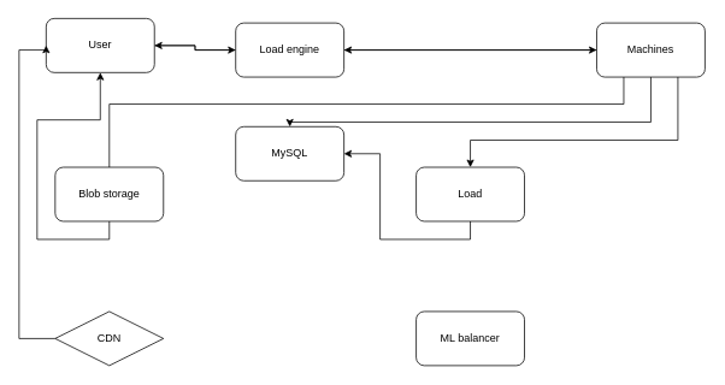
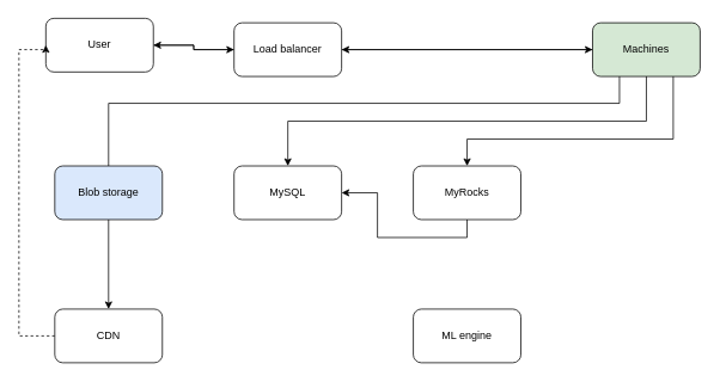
  <mxCell id="0" />
  <mxCell id="1" parent="0" />
  <mxCell id="2" style="edgeStyle=orthogonalEdgeStyle;rounded=0;orthogonalLoop=1;jettySize=auto;html=1;exitX=1;exitY=0.5;exitDx=0;exitDy=0;entryX=0;entryY=0.5;entryDx=0;entryDy=0;" parent="1" source="3" target="7" edge="1"><mxGeometry relative="1" as="geometry" /></mxCell>
  <mxCell id="3" value="User" style="rounded=1;whiteSpace=wrap;html=1;" parent="1" vertex="1"><mxGeometry x="50" y="20" width="120" height="60" as="geometry" /></mxCell>
  <mxCell id="4" style="edgeStyle=orthogonalEdgeStyle;rounded=0;orthogonalLoop=1;jettySize=auto;html=1;exitX=0;exitY=0.5;exitDx=0;exitDy=0;entryX=1;entryY=0.5;entryDx=0;entryDy=0;" parent="1" source="7" target="3" edge="1"><mxGeometry relative="1" as="geometry" /></mxCell>
  <mxCell id="5" style="edgeStyle=orthogonalEdgeStyle;rounded=0;orthogonalLoop=1;jettySize=auto;html=1;exitX=1;exitY=0.5;exitDx=0;exitDy=0;entryX=1;entryY=0.5;entryDx=0;entryDy=0;" edge="1" parent="1" source="7" target="7"><mxGeometry relative="1" as="geometry" /></mxCell>
  <mxCell id="6" style="edgeStyle=orthogonalEdgeStyle;rounded=0;orthogonalLoop=1;jettySize=auto;html=1;exitX=1;exitY=0.5;exitDx=0;exitDy=0;entryX=0;entryY=0.5;entryDx=0;entryDy=0;" edge="1" parent="1" source="7" target="12"><mxGeometry relative="1" as="geometry" /></mxCell>
- <mxCell id="7" value="Load engine" style="rounded=1;whiteSpace=wrap;html=1;" parent="1" vertex="1"><mxGeometry x="260" y="25" width="120" height="60" as="geometry" /></mxCell>
+ <mxCell id="7" value="Load balancer" style="rounded=1;whiteSpace=wrap;html=1;" parent="1" vertex="1"><mxGeometry x="260" y="25" width="120" height="60" as="geometry" /></mxCell>
  <mxCell id="8" style="edgeStyle=orthogonalEdgeStyle;rounded=0;orthogonalLoop=1;jettySize=auto;html=1;exitX=0.25;exitY=1;exitDx=0;exitDy=0;entryX=0.5;entryY=0;entryDx=0;entryDy=0;endArrow=none;" parent="1" source="12" target="14" edge="1"><mxGeometry relative="1" as="geometry"><Array as="points"><mxPoint x="690" y="115" /><mxPoint x="120" y="115" /></Array></mxGeometry></mxCell>
  <mxCell id="9" style="edgeStyle=orthogonalEdgeStyle;rounded=0;orthogonalLoop=1;jettySize=auto;html=1;exitX=0.5;exitY=1;exitDx=0;exitDy=0;entryX=0.5;entryY=0;entryDx=0;entryDy=0;" parent="1" source="12" target="15" edge="1"><mxGeometry relative="1" as="geometry"><Array as="points"><mxPoint x="720" y="135" /><mxPoint x="320" y="135" /></Array></mxGeometry></mxCell>
  <mxCell id="10" style="edgeStyle=orthogonalEdgeStyle;rounded=0;orthogonalLoop=1;jettySize=auto;html=1;exitX=0.75;exitY=1;exitDx=0;exitDy=0;entryX=0.5;entryY=0;entryDx=0;entryDy=0;" parent="1" source="12" target="17" edge="1"><mxGeometry relative="1" as="geometry"><Array as="points"><mxPoint x="750" y="155" /><mxPoint x="520" y="155" /></Array></mxGeometry></mxCell>
  <mxCell id="11" style="edgeStyle=orthogonalEdgeStyle;rounded=0;orthogonalLoop=1;jettySize=auto;html=1;exitX=0;exitY=0.5;exitDx=0;exitDy=0;entryX=1;entryY=0.5;entryDx=0;entryDy=0;" edge="1" parent="1" source="12" target="7"><mxGeometry relative="1" as="geometry" /></mxCell>
- <mxCell id="12" value="Machines" style="rounded=1;whiteSpace=wrap;html=1;" parent="1" vertex="1"><mxGeometry x="660" y="25" width="120" height="60" as="geometry" /></mxCell>
- <mxCell id="13" style="edgeStyle=orthogonalEdgeStyle;rounded=0;orthogonalLoop=1;jettySize=auto;html=1;exitX=0.5;exitY=1;exitDx=0;exitDy=0;" edge="1" parent="1" source="14" target="3"><mxGeometry relative="1" as="geometry" /></mxCell>
- <mxCell id="14" value="Blob storage" style="rounded=1;whiteSpace=wrap;html=1;" parent="1" vertex="1"><mxGeometry x="60" y="185" width="120" height="60" as="geometry" /></mxCell>
- <mxCell id="15" value="MySQL" style="rounded=1;whiteSpace=wrap;html=1;" parent="1" vertex="1"><mxGeometry x="260" y="140" width="120" height="60" as="geometry" /></mxCell>
+ <mxCell id="12" value="Machines" style="rounded=1;whiteSpace=wrap;html=1;fillColor=#d5e8d4;" parent="1" vertex="1"><mxGeometry x="660" y="25" width="120" height="60" as="geometry" /></mxCell>
+ <mxCell id="13" style="edgeStyle=orthogonalEdgeStyle;rounded=0;orthogonalLoop=1;jettySize=auto;html=1;exitX=0.5;exitY=1;exitDx=0;exitDy=0;entryX=0.5;entryY=0;entryDx=0;entryDy=0;" edge="1" parent="1" source="14" target="20"><mxGeometry relative="1" as="geometry" /></mxCell>
+ <mxCell id="14" value="Blob storage" style="rounded=1;whiteSpace=wrap;html=1;fillColor=#dae8fc;" parent="1" vertex="1"><mxGeometry x="60" y="185" width="120" height="60" as="geometry" /></mxCell>
+ <mxCell id="15" value="MySQL" style="rounded=1;whiteSpace=wrap;html=1;" parent="1" vertex="1"><mxGeometry x="260" y="185" width="120" height="60" as="geometry" /></mxCell>
  <mxCell id="16" style="edgeStyle=orthogonalEdgeStyle;rounded=0;orthogonalLoop=1;jettySize=auto;html=1;exitX=0.5;exitY=1;exitDx=0;exitDy=0;" parent="1" source="17" target="15" edge="1"><mxGeometry relative="1" as="geometry" /></mxCell>
- <mxCell id="17" value="Load" style="rounded=1;whiteSpace=wrap;html=1;" parent="1" vertex="1"><mxGeometry x="460" y="185" width="120" height="60" as="geometry" /></mxCell>
- <mxCell id="18" value="ML balancer" style="rounded=1;whiteSpace=wrap;html=1;" parent="1" vertex="1"><mxGeometry x="460" y="345" width="120" height="60" as="geometry" /></mxCell>
- <mxCell id="19" style="edgeStyle=orthogonalEdgeStyle;rounded=0;orthogonalLoop=1;jettySize=auto;html=1;exitX=0;exitY=0.5;exitDx=0;exitDy=0;entryX=0;entryY=0.5;entryDx=0;entryDy=0;" edge="1" parent="1" source="20" target="3"><mxGeometry relative="1" as="geometry"><Array as="points"><mxPoint x="20" y="375" /><mxPoint x="20" y="55" /></Array></mxGeometry></mxCell>
- <mxCell id="20" value="CDN" style="rhombus;whiteSpace=wrap;html=1;" vertex="1" parent="1"><mxGeometry x="60" y="345" width="120" height="60" as="geometry" /></mxCell>
+ <mxCell id="17" value="MyRocks" style="rounded=1;whiteSpace=wrap;html=1;" parent="1" vertex="1"><mxGeometry x="460" y="185" width="120" height="60" as="geometry" /></mxCell>
+ <mxCell id="18" value="ML engine" style="rounded=1;whiteSpace=wrap;html=1;" parent="1" vertex="1"><mxGeometry x="460" y="345" width="120" height="60" as="geometry" /></mxCell>
+ <mxCell id="19" style="edgeStyle=orthogonalEdgeStyle;rounded=0;orthogonalLoop=1;jettySize=auto;html=1;exitX=0;exitY=0.5;exitDx=0;exitDy=0;entryX=0;entryY=0.5;entryDx=0;entryDy=0;dashed=1;" edge="1" parent="1" source="20" target="3"><mxGeometry relative="1" as="geometry"><Array as="points"><mxPoint x="20" y="375" /><mxPoint x="20" y="55" /></Array></mxGeometry></mxCell>
+ <mxCell id="20" value="CDN" style="rounded=1;whiteSpace=wrap;html=1;" vertex="1" parent="1"><mxGeometry x="60" y="345" width="120" height="60" as="geometry" /></mxCell>
